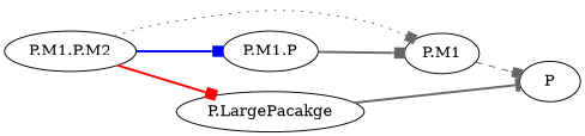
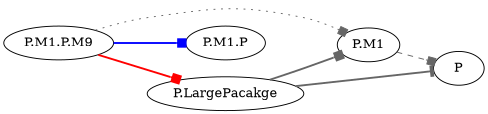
  digraph {
    rankdir=LR
    edge [arrowhead=box color=gray40 style=bold]
    "P.M1"
    P
    "P.M1.P"
-   "P.M1.P.M2"
+   "P.M1.P.M2" [label="P.M1.P.M9"]
    "P.LargePacakge"
    "P.M1" -> P [style=dashed]
-   "P.M1.P" -> "P.M1"
+   "P.LargePacakge" -> "P.M1"
    "P.M1.P.M2" -> "P.M1" [style=dotted]
    "P.M1.P.M2" -> "P.M1.P" [color=blue]
    "P.M1.P.M2" -> "P.LargePacakge" [color=red]
    "P.LargePacakge" -> P [arrowhead=tee]
  }
